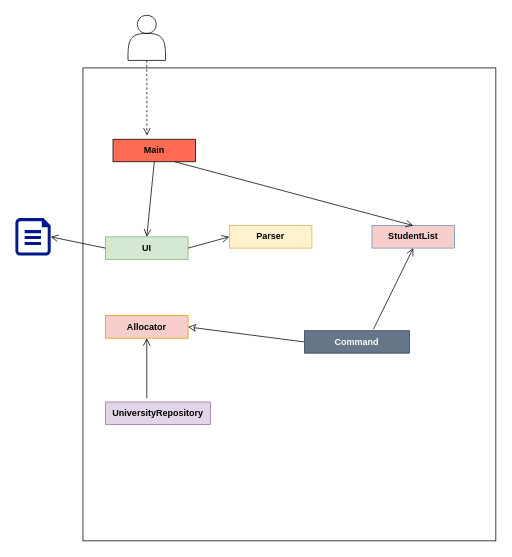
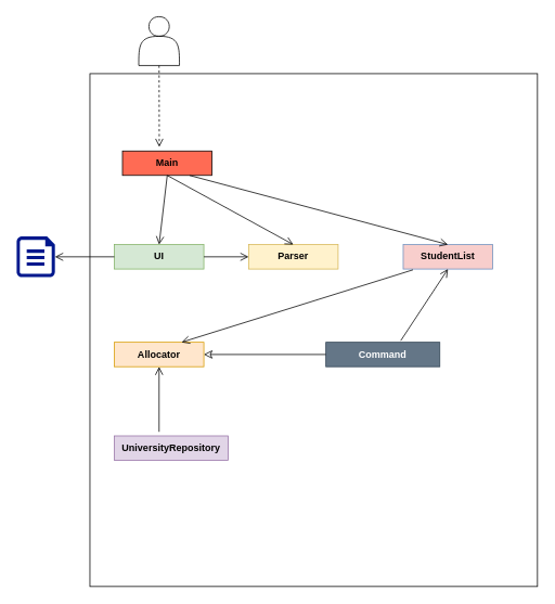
  <mxCell id="0" />
  <mxCell id="1" parent="0" />
  <mxCell id="2" value="" style="rounded=0;whiteSpace=wrap;html=1;" vertex="1" parent="1"><mxGeometry x="110" y="90" width="550" height="630" as="geometry" /></mxCell>
  <mxCell id="3" value="" style="shape=actor;whiteSpace=wrap;html=1;" vertex="1" parent="1"><mxGeometry x="170" y="20" width="50" height="60" as="geometry" /></mxCell>
  <mxCell id="4" value="" style="endArrow=open;startArrow=none;endFill=0;startFill=0;endSize=8;html=1;verticalAlign=bottom;dashed=1;labelBackgroundColor=none;rounded=0;exitX=0.5;exitY=1;exitDx=0;exitDy=0;entryX=0.155;entryY=0.143;entryDx=0;entryDy=0;entryPerimeter=0;" edge="1" parent="1" source="3" target="2"><mxGeometry width="160" relative="1" as="geometry"><mxPoint x="330" y="380" as="sourcePoint" /><mxPoint x="490" y="380" as="targetPoint" /></mxGeometry></mxCell>
  <mxCell id="5" value="Main" style="fontStyle=1;whiteSpace=wrap;html=1;fillColor=#FF6B54;" vertex="1" parent="1"><mxGeometry x="150" y="185" width="110" height="30" as="geometry" /></mxCell>
- <mxCell id="6" value="UI" style="fontStyle=1;whiteSpace=wrap;html=1;fillColor=#d5e8d4;strokeColor=#82b366;" vertex="1" parent="1"><mxGeometry x="140" y="315" width="110" height="30" as="geometry" /></mxCell>
+ <mxCell id="6" value="UI" style="fontStyle=1;whiteSpace=wrap;html=1;fillColor=#d5e8d4;strokeColor=#82b366;" vertex="1" parent="1"><mxGeometry x="140" y="300" width="110" height="30" as="geometry" /></mxCell>
  <mxCell id="7" value="Parser" style="fontStyle=1;whiteSpace=wrap;html=1;fillColor=#fff2cc;strokeColor=#d6b656;" vertex="1" parent="1"><mxGeometry x="305" y="300" width="110" height="30" as="geometry" /></mxCell>
  <mxCell id="8" value="StudentList" style="fontStyle=1;whiteSpace=wrap;html=1;fillColor=#f8cecc;strokeColor=#6c8ebf;" vertex="1" parent="1"><mxGeometry x="495" y="300" width="110" height="30" as="geometry" /></mxCell>
+ <mxCell id="9" value="" style="endArrow=open;startArrow=none;endFill=0;startFill=0;endSize=8;html=1;verticalAlign=bottom;labelBackgroundColor=none;strokeWidth=1;rounded=0;exitX=0.5;exitY=1;exitDx=0;exitDy=0;entryX=0.5;entryY=0;entryDx=0;entryDy=0;" edge="1" parent="1" source="5" target="7"><mxGeometry width="160" relative="1" as="geometry"><mxPoint x="160" y="250" as="sourcePoint" /><mxPoint x="320" y="250" as="targetPoint" /></mxGeometry></mxCell>
  <mxCell id="10" value="" style="endArrow=open;startArrow=none;endFill=0;startFill=0;endSize=8;html=1;verticalAlign=bottom;labelBackgroundColor=none;strokeWidth=1;rounded=0;exitX=0.5;exitY=1;exitDx=0;exitDy=0;entryX=0.5;entryY=0;entryDx=0;entryDy=0;" edge="1" parent="1" source="5" target="6"><mxGeometry width="160" relative="1" as="geometry"><mxPoint x="205" y="220" as="sourcePoint" /><mxPoint x="205" y="310" as="targetPoint" /></mxGeometry></mxCell>
  <mxCell id="11" value="" style="endArrow=open;startArrow=none;endFill=0;startFill=0;endSize=8;html=1;verticalAlign=bottom;labelBackgroundColor=none;strokeWidth=1;rounded=0;entryX=0.5;entryY=0;entryDx=0;entryDy=0;exitX=0.75;exitY=1;exitDx=0;exitDy=0;" edge="1" parent="1" source="5" target="8"><mxGeometry width="160" relative="1" as="geometry"><mxPoint x="200" y="210" as="sourcePoint" /><mxPoint x="375" y="310" as="targetPoint" /></mxGeometry></mxCell>
- <mxCell id="12" value="Command" style="fontStyle=1;whiteSpace=wrap;html=1;fillColor=#647687;fontColor=#ffffff;strokeColor=#314354;" vertex="1" parent="1"><mxGeometry x="405" y="440" width="140" height="30" as="geometry" /></mxCell>
+ <mxCell id="12" value="Command" style="fontStyle=1;whiteSpace=wrap;html=1;fillColor=#647687;fontColor=#ffffff;strokeColor=#314354;" vertex="1" parent="1"><mxGeometry x="400" y="420" width="140" height="30" as="geometry" /></mxCell>
  <mxCell id="13" value="UniversityRepository" style="fontStyle=1;whiteSpace=wrap;html=1;fillColor=#e1d5e7;strokeColor=#9673a6;" vertex="1" parent="1"><mxGeometry x="140" y="535" width="140" height="30" as="geometry" /></mxCell>
- <mxCell id="14" value="Allocator" style="fontStyle=1;whiteSpace=wrap;html=1;fillColor=#f8cecc;strokeColor=#d79b00;" vertex="1" parent="1"><mxGeometry x="140" y="420" width="110" height="30" as="geometry" /></mxCell>
+ <mxCell id="14" value="Allocator" style="fontStyle=1;whiteSpace=wrap;html=1;fillColor=#ffe6cc;strokeColor=#d79b00;" vertex="1" parent="1"><mxGeometry x="140" y="420" width="110" height="30" as="geometry" /></mxCell>
  <mxCell id="15" value="" style="endArrow=classic;startArrow=none;endFill=0;startFill=0;endSize=8;html=1;verticalAlign=bottom;labelBackgroundColor=none;strokeWidth=1;rounded=0;exitX=0;exitY=0.5;exitDx=0;exitDy=0;entryX=1;entryY=0.5;entryDx=0;entryDy=0;" edge="1" parent="1" source="12" target="14"><mxGeometry width="160" relative="1" as="geometry"><mxPoint x="360" y="490" as="sourcePoint" /><mxPoint x="360" y="400" as="targetPoint" /></mxGeometry></mxCell>
  <mxCell id="16" value="" style="endArrow=open;startArrow=none;endFill=0;startFill=0;endSize=8;html=1;verticalAlign=bottom;labelBackgroundColor=none;strokeWidth=1;rounded=0;entryX=0.5;entryY=1;entryDx=0;entryDy=0;" edge="1" parent="1" target="14"><mxGeometry width="160" relative="1" as="geometry"><mxPoint x="195" y="530" as="sourcePoint" /><mxPoint x="184.5" y="450" as="targetPoint" /></mxGeometry></mxCell>
  <mxCell id="17" value="" style="endArrow=open;startArrow=none;endFill=0;startFill=0;endSize=8;html=1;verticalAlign=bottom;labelBackgroundColor=none;strokeWidth=1;rounded=0;exitX=0.657;exitY=-0.067;exitDx=0;exitDy=0;entryX=0.5;entryY=1;entryDx=0;entryDy=0;exitPerimeter=0;" edge="1" parent="1" source="12" target="8"><mxGeometry width="160" relative="1" as="geometry"><mxPoint x="540.5" y="420" as="sourcePoint" /><mxPoint x="540" y="334" as="targetPoint" /></mxGeometry></mxCell>
  <mxCell id="18" value="" style="endArrow=open;startArrow=none;endFill=0;startFill=0;endSize=8;html=1;verticalAlign=bottom;labelBackgroundColor=none;strokeWidth=1;rounded=0;exitX=1;exitY=0.5;exitDx=0;exitDy=0;entryX=0;entryY=0.5;entryDx=0;entryDy=0;" edge="1" parent="1" source="6" target="7"><mxGeometry width="160" relative="1" as="geometry"><mxPoint x="240" y="418" as="sourcePoint" /><mxPoint x="298" y="330" as="targetPoint" /></mxGeometry></mxCell>
  <mxCell id="19" value="" style="sketch=0;aspect=fixed;pointerEvents=1;shadow=0;dashed=0;html=1;strokeColor=none;labelPosition=center;verticalLabelPosition=bottom;verticalAlign=top;align=center;fillColor=#00188D;shape=mxgraph.azure.file" vertex="1" parent="1"><mxGeometry x="20" y="290" width="47" height="50" as="geometry" /></mxCell>
  <mxCell id="20" value="" style="endArrow=open;startArrow=none;endFill=0;startFill=0;endSize=8;html=1;verticalAlign=bottom;labelBackgroundColor=none;strokeWidth=1;rounded=0;exitX=0;exitY=0.5;exitDx=0;exitDy=0;entryX=1;entryY=0.5;entryDx=0;entryDy=0;entryPerimeter=0;" edge="1" parent="1" source="6" target="19"><mxGeometry width="160" relative="1" as="geometry"><mxPoint x="410" y="445" as="sourcePoint" /><mxPoint x="260" y="445" as="targetPoint" /></mxGeometry></mxCell>
+ <mxCell id="21" value="" style="endArrow=open;startArrow=none;endFill=0;startFill=0;endSize=8;html=1;verticalAlign=bottom;labelBackgroundColor=none;strokeWidth=1;rounded=0;exitX=0.109;exitY=1.033;exitDx=0;exitDy=0;entryX=0.75;entryY=0;entryDx=0;entryDy=0;exitPerimeter=0;" edge="1" parent="1" source="8" target="14"><mxGeometry width="160" relative="1" as="geometry"><mxPoint x="370" y="340" as="sourcePoint" /><mxPoint x="480" y="430" as="targetPoint" /></mxGeometry></mxCell>
